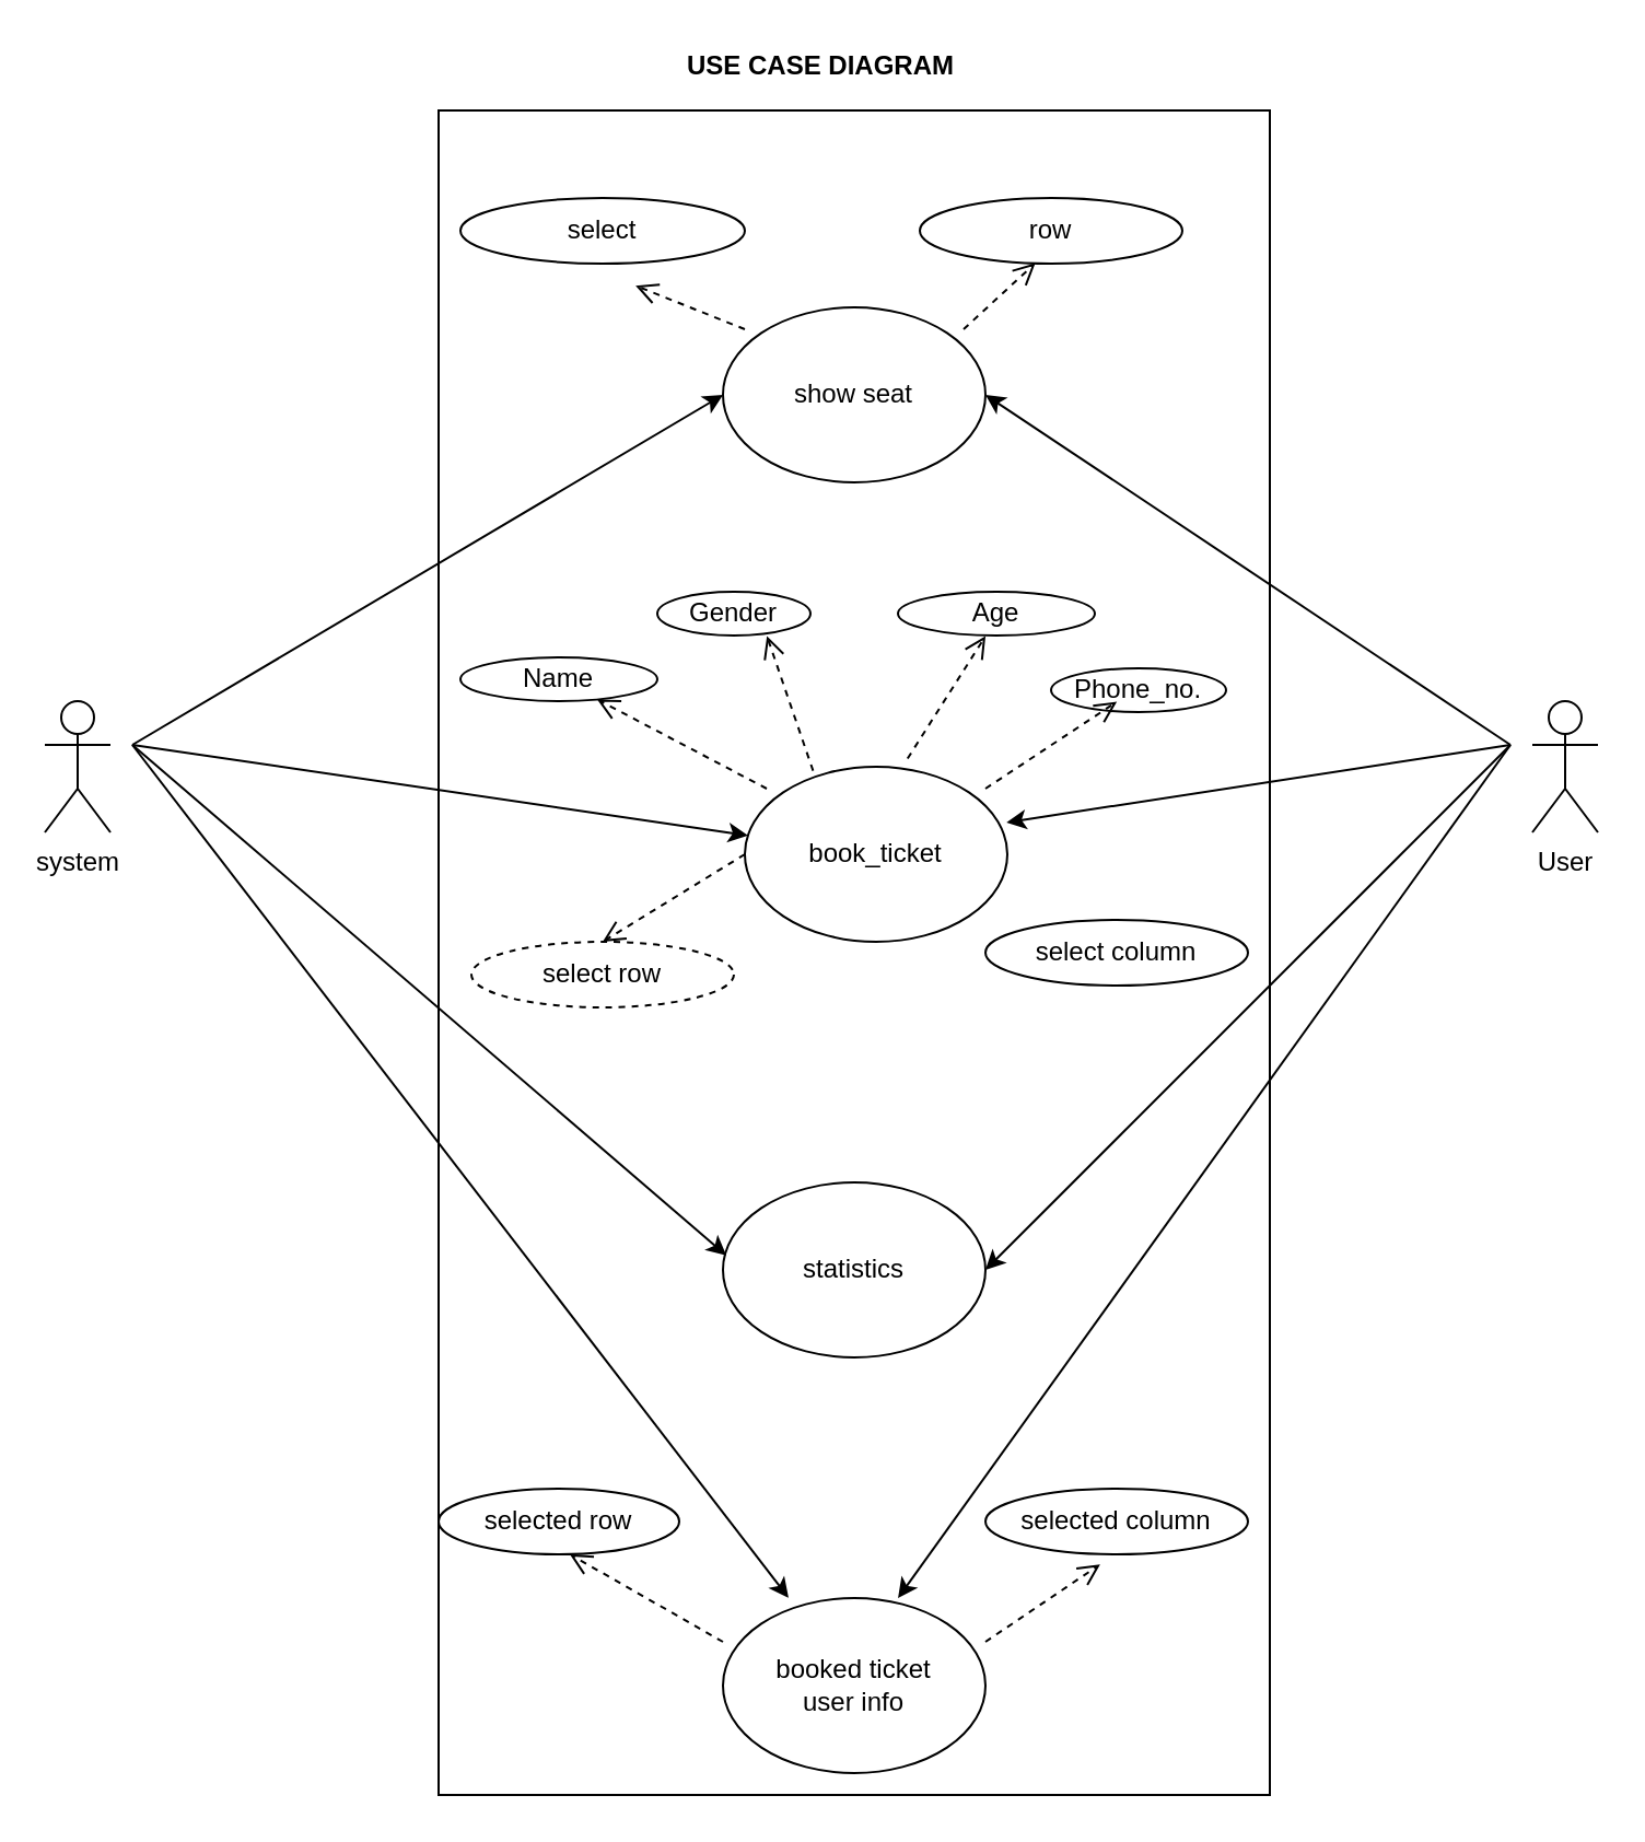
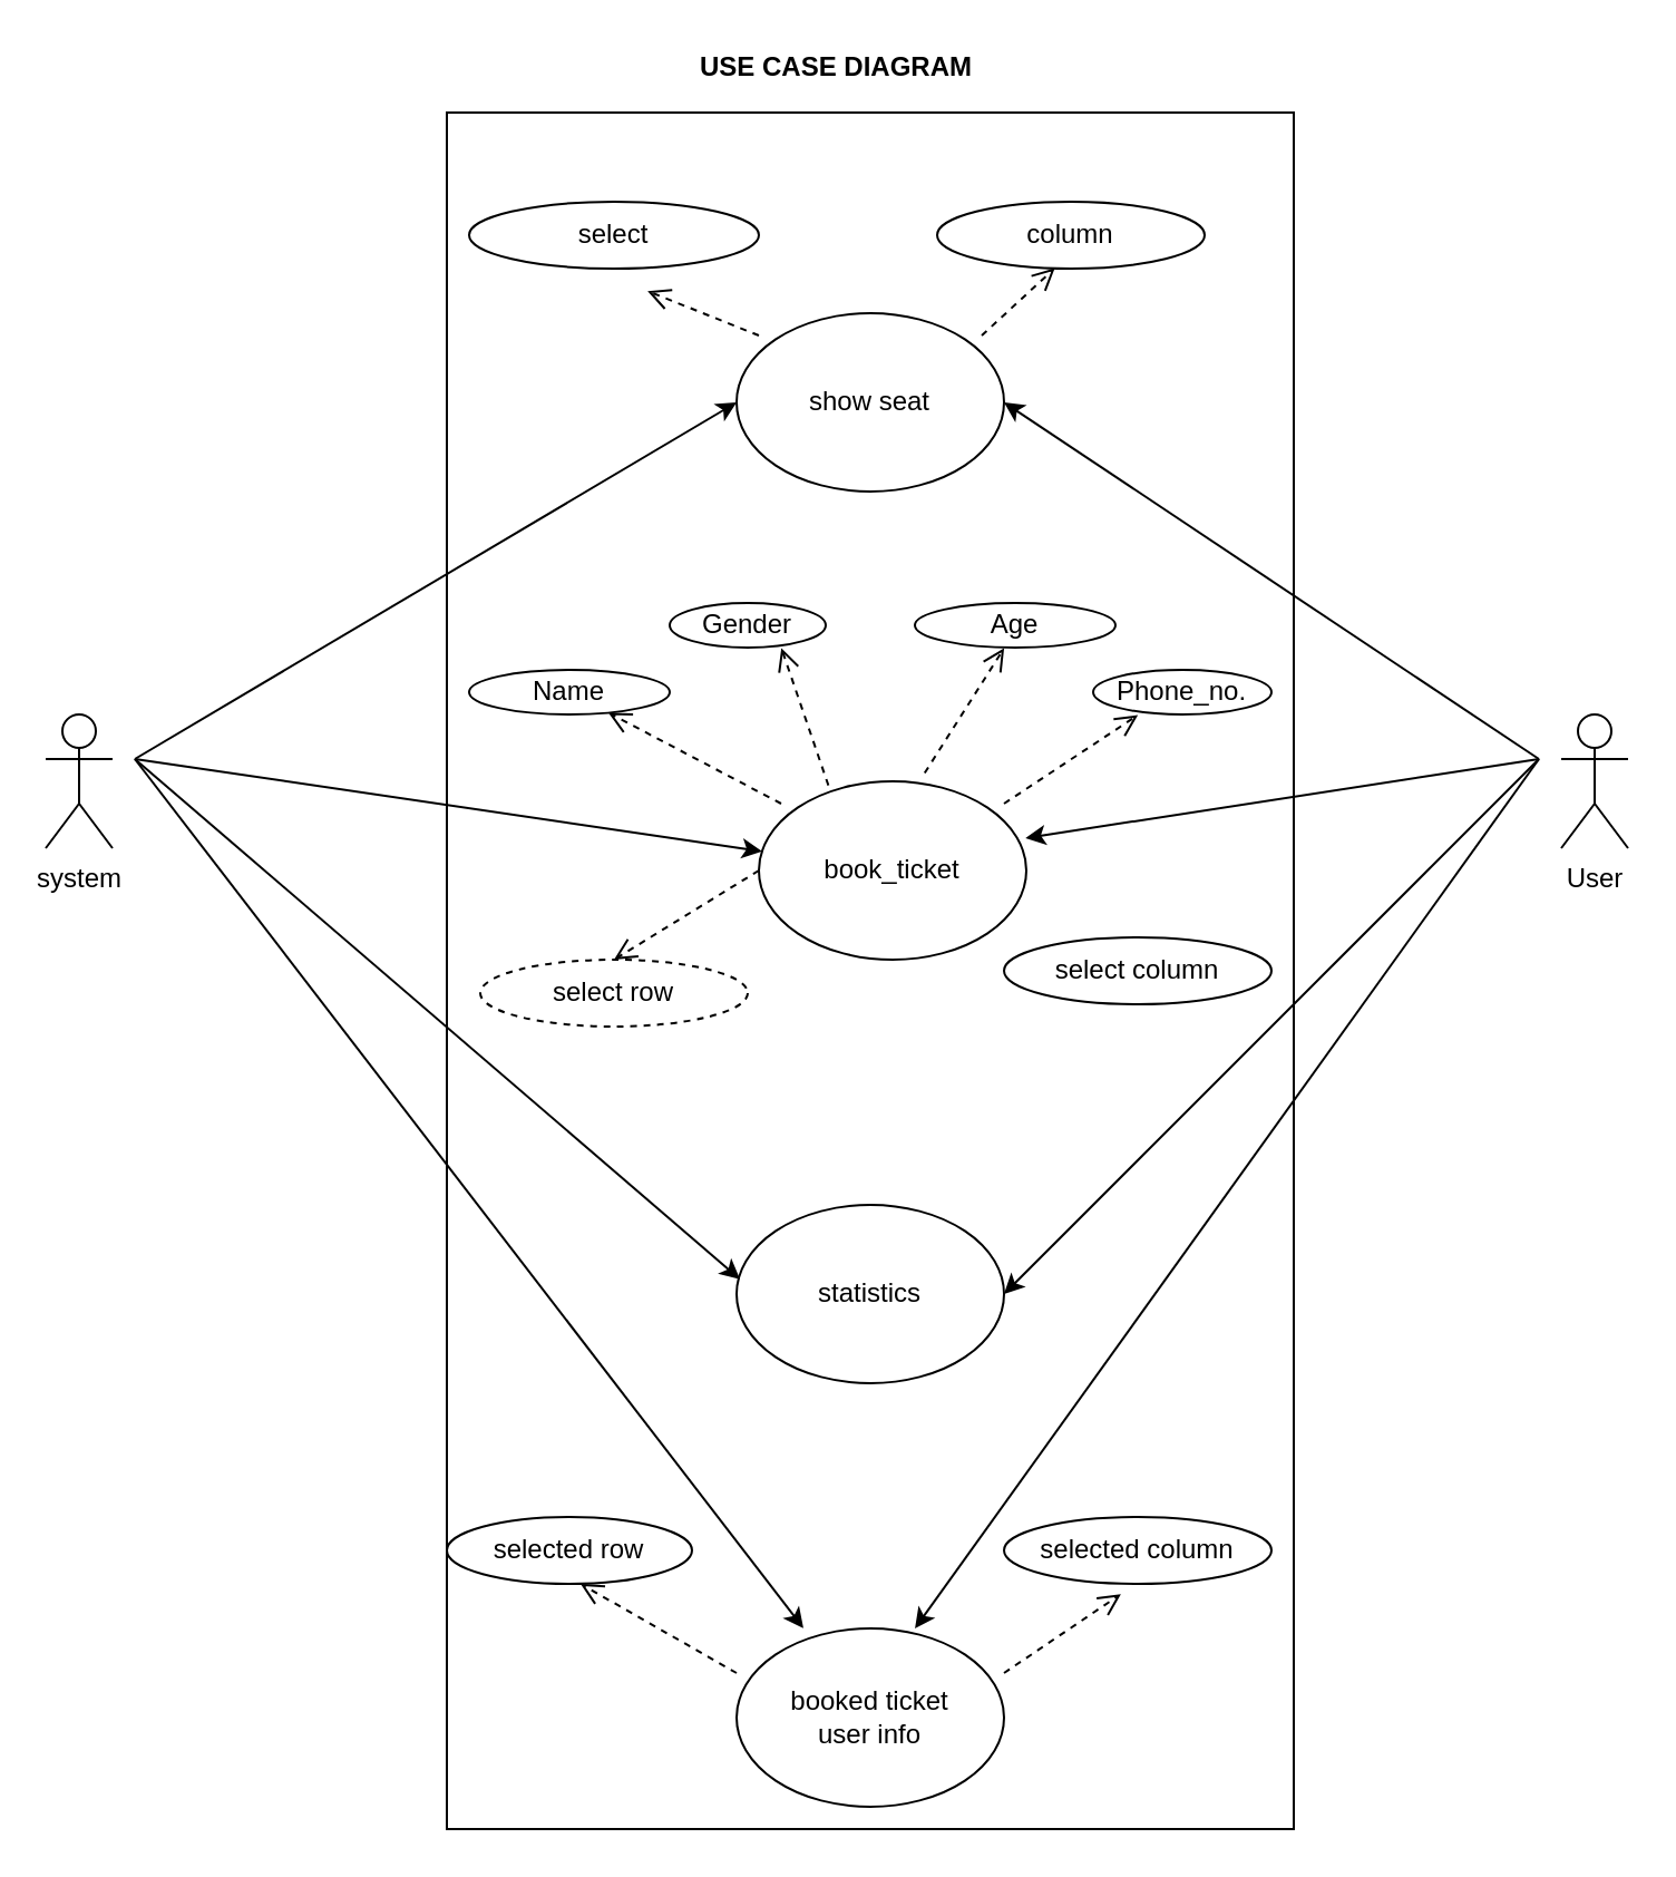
  <mxCell id="0" />
  <mxCell id="1" parent="0" />
  <mxCell id="2" value="" style="rounded=0;whiteSpace=wrap;html=1;" parent="1" vertex="1"><mxGeometry x="200" y="50" width="380" height="770" as="geometry" /></mxCell>
  <mxCell id="3" value="system" style="shape=umlActor;verticalLabelPosition=bottom;verticalAlign=top;html=1;outlineConnect=0;" parent="1" vertex="1"><mxGeometry x="20" y="320" width="30" height="60" as="geometry" /></mxCell>
  <mxCell id="4" value="User" style="shape=umlActor;verticalLabelPosition=bottom;verticalAlign=top;html=1;outlineConnect=0;" parent="1" vertex="1"><mxGeometry x="700" y="320" width="30" height="60" as="geometry" /></mxCell>
  <mxCell id="5" value="show seat" style="ellipse;whiteSpace=wrap;html=1;" parent="1" vertex="1"><mxGeometry x="330" y="140" width="120" height="80" as="geometry" /></mxCell>
  <mxCell id="6" value="book_ticket" style="ellipse;whiteSpace=wrap;html=1;" parent="1" vertex="1"><mxGeometry x="340" y="350" width="120" height="80" as="geometry" /></mxCell>
  <mxCell id="7" value="statistics" style="ellipse;whiteSpace=wrap;html=1;" parent="1" vertex="1"><mxGeometry x="330" y="540" width="120" height="80" as="geometry" /></mxCell>
  <mxCell id="8" value="booked ticket&lt;br&gt;user info" style="ellipse;whiteSpace=wrap;html=1;" parent="1" vertex="1"><mxGeometry x="330" y="730" width="120" height="80" as="geometry" /></mxCell>
  <mxCell id="9" value="" style="endArrow=classic;html=1;entryX=0;entryY=0.5;entryDx=0;entryDy=0;" parent="1" target="5" edge="1"><mxGeometry width="50" height="50" relative="1" as="geometry"><mxPoint x="60" y="340" as="sourcePoint" /><mxPoint x="110" y="310" as="targetPoint" /></mxGeometry></mxCell>
  <mxCell id="10" value="" style="endArrow=classic;html=1;" parent="1" target="6" edge="1"><mxGeometry width="50" height="50" relative="1" as="geometry"><mxPoint x="60" y="340" as="sourcePoint" /><mxPoint x="260" y="320" as="targetPoint" /></mxGeometry></mxCell>
  <mxCell id="11" value="" style="endArrow=classic;html=1;entryX=0.013;entryY=0.417;entryDx=0;entryDy=0;entryPerimeter=0;" parent="1" target="7" edge="1"><mxGeometry width="50" height="50" relative="1" as="geometry"><mxPoint x="60" y="340" as="sourcePoint" /><mxPoint x="160" y="350" as="targetPoint" /></mxGeometry></mxCell>
  <mxCell id="12" value="" style="endArrow=classic;html=1;entryX=0.421;entryY=0.883;entryDx=0;entryDy=0;entryPerimeter=0;" parent="1" target="2" edge="1"><mxGeometry width="50" height="50" relative="1" as="geometry"><mxPoint x="60" y="340" as="sourcePoint" /><mxPoint x="140" y="370" as="targetPoint" /></mxGeometry></mxCell>
  <mxCell id="13" value="" style="endArrow=classic;html=1;entryX=1;entryY=0.5;entryDx=0;entryDy=0;" parent="1" target="5" edge="1"><mxGeometry width="50" height="50" relative="1" as="geometry"><mxPoint x="690" y="340" as="sourcePoint" /><mxPoint x="710" y="290" as="targetPoint" /></mxGeometry></mxCell>
  <mxCell id="14" value="" style="endArrow=classic;html=1;entryX=0.997;entryY=0.318;entryDx=0;entryDy=0;entryPerimeter=0;" parent="1" target="6" edge="1"><mxGeometry width="50" height="50" relative="1" as="geometry"><mxPoint x="690" y="340" as="sourcePoint" /><mxPoint x="640" y="350" as="targetPoint" /></mxGeometry></mxCell>
  <mxCell id="15" value="" style="endArrow=classic;html=1;entryX=1;entryY=0.5;entryDx=0;entryDy=0;" parent="1" target="7" edge="1"><mxGeometry width="50" height="50" relative="1" as="geometry"><mxPoint x="690" y="340" as="sourcePoint" /><mxPoint x="630" y="340" as="targetPoint" /></mxGeometry></mxCell>
  <mxCell id="16" value="" style="endArrow=classic;html=1;entryX=0.667;entryY=0;entryDx=0;entryDy=0;entryPerimeter=0;" parent="1" target="8" edge="1"><mxGeometry width="50" height="50" relative="1" as="geometry"><mxPoint x="690" y="340" as="sourcePoint" /><mxPoint x="650" y="410" as="targetPoint" /></mxGeometry></mxCell>
  <mxCell id="17" value="select" style="ellipse;whiteSpace=wrap;html=1;" parent="1" vertex="1"><mxGeometry x="210" y="90" width="130" height="30" as="geometry" /></mxCell>
- <mxCell id="18" value="row" style="ellipse;whiteSpace=wrap;html=1;" parent="1" vertex="1"><mxGeometry x="420" y="90" width="120" height="30" as="geometry" /></mxCell>
+ <mxCell id="18" value="column" style="ellipse;whiteSpace=wrap;html=1;" parent="1" vertex="1"><mxGeometry x="420" y="90" width="120" height="30" as="geometry" /></mxCell>
  <mxCell id="19" value="" style="html=1;verticalAlign=bottom;endArrow=open;dashed=1;endSize=8;entryX=0.237;entryY=0.104;entryDx=0;entryDy=0;entryPerimeter=0;" parent="1" target="2" edge="1"><mxGeometry relative="1" as="geometry"><mxPoint x="340" y="150" as="sourcePoint" /><mxPoint x="260" y="150" as="targetPoint" /></mxGeometry></mxCell>
  <mxCell id="20" value="" style="html=1;verticalAlign=bottom;endArrow=open;dashed=1;endSize=8;entryX=0.44;entryY=0.993;entryDx=0;entryDy=0;entryPerimeter=0;" parent="1" target="18" edge="1"><mxGeometry relative="1" as="geometry"><mxPoint x="440" y="150" as="sourcePoint" /><mxPoint x="360" y="150" as="targetPoint" /></mxGeometry></mxCell>
  <mxCell id="21" value="" style="html=1;verticalAlign=bottom;endArrow=open;dashed=1;endSize=8;entryX=0.5;entryY=0;entryDx=0;entryDy=0;exitX=0;exitY=0.5;exitDx=0;exitDy=0;" parent="1" source="6" target="22" edge="1"><mxGeometry relative="1" as="geometry"><mxPoint x="330" y="340" as="sourcePoint" /><mxPoint x="260" y="340" as="targetPoint" /><Array as="points" /></mxGeometry></mxCell>
  <mxCell id="22" value="select row" style="ellipse;whiteSpace=wrap;html=1;dashed=1;" parent="1" vertex="1"><mxGeometry x="215" y="430" width="120" height="30" as="geometry" /></mxCell>
  <mxCell id="23" value="select column" style="ellipse;whiteSpace=wrap;html=1;" parent="1" vertex="1"><mxGeometry x="450" y="420" width="120" height="30" as="geometry" /></mxCell>
  <mxCell id="24" value="selected row" style="ellipse;whiteSpace=wrap;html=1;" parent="1" vertex="1"><mxGeometry x="200" y="680" width="110" height="30" as="geometry" /></mxCell>
  <mxCell id="25" value="selected column" style="ellipse;whiteSpace=wrap;html=1;" parent="1" vertex="1"><mxGeometry x="450" y="680" width="120" height="30" as="geometry" /></mxCell>
  <mxCell id="26" value="" style="html=1;verticalAlign=bottom;endArrow=open;dashed=1;endSize=8;" parent="1" edge="1"><mxGeometry relative="1" as="geometry"><mxPoint x="330" y="750" as="sourcePoint" /><mxPoint x="260" y="710" as="targetPoint" /></mxGeometry></mxCell>
  <mxCell id="27" value="" style="html=1;verticalAlign=bottom;endArrow=open;dashed=1;endSize=8;entryX=0.437;entryY=1.153;entryDx=0;entryDy=0;entryPerimeter=0;" parent="1" target="25" edge="1"><mxGeometry relative="1" as="geometry"><mxPoint x="450" y="750" as="sourcePoint" /><mxPoint x="370" y="750" as="targetPoint" /></mxGeometry></mxCell>
  <mxCell id="28" value="USE CASE DIAGRAM" style="text;html=1;strokeColor=none;fillColor=none;align=center;verticalAlign=middle;whiteSpace=wrap;rounded=0;fontStyle=1" parent="1" vertex="1"><mxGeometry x="275" y="20" width="200" height="20" as="geometry" /></mxCell>
  <mxCell id="29" value="Name" style="ellipse;whiteSpace=wrap;html=1;" parent="1" vertex="1"><mxGeometry x="210" y="300" width="90" height="20" as="geometry" /></mxCell>
  <mxCell id="30" value="Gender" style="ellipse;whiteSpace=wrap;html=1;" parent="1" vertex="1"><mxGeometry x="300" y="270" width="70" height="20" as="geometry" /></mxCell>
  <mxCell id="31" value="Age" style="ellipse;whiteSpace=wrap;html=1;" parent="1" vertex="1"><mxGeometry x="410" y="270" width="90" height="20" as="geometry" /></mxCell>
- <mxCell id="32" value="Phone_no." style="ellipse;whiteSpace=wrap;html=1;" parent="1" vertex="1"><mxGeometry x="480" y="305" width="80" height="20" as="geometry" /></mxCell>
+ <mxCell id="32" value="Phone_no." style="ellipse;whiteSpace=wrap;html=1;" parent="1" vertex="1"><mxGeometry x="490" y="300" width="80" height="20" as="geometry" /></mxCell>
  <mxCell id="33" value="" style="html=1;verticalAlign=bottom;endArrow=open;dashed=1;endSize=8;fontFamily=Helvetica;fontSize=11;fontColor=#000000;align=center;strokeColor=#000000;" parent="1" target="29" edge="1"><mxGeometry relative="1" as="geometry"><mxPoint x="350" y="360" as="sourcePoint" /><mxPoint x="270" y="360" as="targetPoint" /></mxGeometry></mxCell>
  <mxCell id="34" value="" style="html=1;verticalAlign=bottom;endArrow=open;dashed=1;endSize=8;entryX=0.395;entryY=0.312;entryDx=0;entryDy=0;entryPerimeter=0;exitX=0.26;exitY=0.023;exitDx=0;exitDy=0;exitPerimeter=0;" parent="1" source="6" target="2" edge="1"><mxGeometry relative="1" as="geometry"><mxPoint x="400" y="330" as="sourcePoint" /><mxPoint x="320" y="330" as="targetPoint" /></mxGeometry></mxCell>
  <mxCell id="35" value="" style="html=1;verticalAlign=bottom;endArrow=open;dashed=1;endSize=8;entryX=0.658;entryY=0.312;entryDx=0;entryDy=0;entryPerimeter=0;exitX=0.62;exitY=-0.047;exitDx=0;exitDy=0;exitPerimeter=0;" parent="1" source="6" target="2" edge="1"><mxGeometry relative="1" as="geometry"><mxPoint x="420" y="340" as="sourcePoint" /><mxPoint x="340" y="340" as="targetPoint" /></mxGeometry></mxCell>
  <mxCell id="36" value="" style="html=1;verticalAlign=bottom;endArrow=open;dashed=1;endSize=8;entryX=0.816;entryY=0.351;entryDx=0;entryDy=0;entryPerimeter=0;" parent="1" target="2" edge="1"><mxGeometry relative="1" as="geometry"><mxPoint x="450" y="360" as="sourcePoint" /><mxPoint x="370" y="360" as="targetPoint" /></mxGeometry></mxCell>
